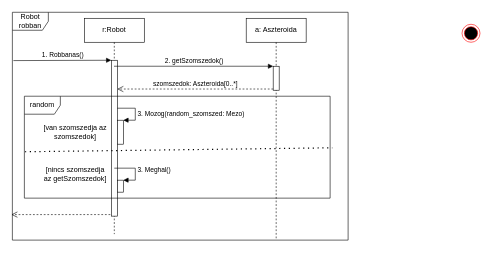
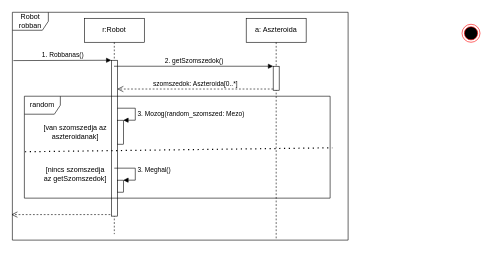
  <mxCell id="0" />
  <mxCell id="1" parent="0" />
  <mxCell id="2" value="Robot robban" style="shape=umlFrame;whiteSpace=wrap;html=1;" vertex="1" parent="1"><mxGeometry x="20" y="20" width="560" height="380" as="geometry" /></mxCell>
  <mxCell id="3" value="r:Robot" style="shape=umlLifeline;perimeter=lifelinePerimeter;whiteSpace=wrap;html=1;container=1;collapsible=0;recursiveResize=0;outlineConnect=0;" parent="1" vertex="1"><mxGeometry x="140" y="30" width="100" height="360" as="geometry" /></mxCell>
  <mxCell id="4" value="" style="html=1;points=[];perimeter=orthogonalPerimeter;" parent="3" vertex="1"><mxGeometry x="45" y="70" width="10" height="260" as="geometry" /></mxCell>
  <mxCell id="5" value="" style="html=1;points=[];perimeter=orthogonalPerimeter;" parent="3" vertex="1"><mxGeometry x="55" y="170" width="10" height="40" as="geometry" /></mxCell>
  <mxCell id="6" value="3. Mozog(random_szomszed: Mezo)" style="edgeStyle=orthogonalEdgeStyle;html=1;align=left;spacingLeft=2;endArrow=block;rounded=0;entryX=1;entryY=0;" parent="3" source="4" target="5" edge="1"><mxGeometry x="0.143" relative="1" as="geometry"><mxPoint x="60" y="150" as="sourcePoint" /><Array as="points"><mxPoint x="85" y="150" /><mxPoint x="85" y="170" /></Array><mxPoint as="offset" /></mxGeometry></mxCell>
  <mxCell id="7" value="" style="html=1;points=[];perimeter=orthogonalPerimeter;" parent="3" vertex="1"><mxGeometry x="55" y="270" width="10" height="20" as="geometry" /></mxCell>
  <mxCell id="8" value="3. Meghal()" style="edgeStyle=orthogonalEdgeStyle;html=1;align=left;spacingLeft=2;endArrow=block;rounded=0;entryX=1;entryY=0;" parent="3" target="7" edge="1"><mxGeometry relative="1" as="geometry"><mxPoint x="50" y="250" as="sourcePoint" /><Array as="points"><mxPoint x="85" y="250" /></Array></mxGeometry></mxCell>
  <mxCell id="9" value="a: Aszteroida" style="shape=umlLifeline;perimeter=lifelinePerimeter;whiteSpace=wrap;html=1;container=1;collapsible=0;recursiveResize=0;outlineConnect=0;" parent="1" vertex="1"><mxGeometry x="410" y="30" width="100" height="370" as="geometry" /></mxCell>
  <mxCell id="10" value="" style="html=1;points=[];perimeter=orthogonalPerimeter;" parent="9" vertex="1"><mxGeometry x="45" y="80" width="10" height="40" as="geometry" /></mxCell>
  <mxCell id="11" value="2. getSzomszedok()" style="html=1;verticalAlign=bottom;endArrow=block;entryX=0;entryY=0;" parent="1" source="3" target="10" edge="1"><mxGeometry relative="1" as="geometry"><mxPoint x="385" y="110" as="sourcePoint" /></mxGeometry></mxCell>
  <mxCell id="12" value="szomszedok: Aszteroida[0..*]" style="html=1;verticalAlign=bottom;endArrow=open;dashed=1;endSize=8;exitX=0;exitY=0.95;" parent="1" source="10" target="4" edge="1"><mxGeometry relative="1" as="geometry"><mxPoint x="385" y="186" as="targetPoint" /></mxGeometry></mxCell>
  <mxCell id="13" value="random" style="shape=umlFrame;whiteSpace=wrap;html=1;" parent="1" vertex="1"><mxGeometry x="40" y="160" width="510" height="170" as="geometry" /></mxCell>
  <mxCell id="14" value="" style="endArrow=none;dashed=1;html=1;dashPattern=1 3;strokeWidth=2;exitX=0.002;exitY=0.545;exitDx=0;exitDy=0;exitPerimeter=0;entryX=1.007;entryY=0.506;entryDx=0;entryDy=0;entryPerimeter=0;" parent="1" source="13" target="13" edge="1"><mxGeometry width="50" height="50" relative="1" as="geometry"><mxPoint x="90" y="280" as="sourcePoint" /><mxPoint x="140" y="230" as="targetPoint" /></mxGeometry></mxCell>
- <mxCell id="15" value="[van szomszedja az szomszedok]" style="text;html=1;strokeColor=none;fillColor=none;align=center;verticalAlign=middle;whiteSpace=wrap;rounded=0;" parent="1" vertex="1"><mxGeometry x="70" y="210" width="110" height="20" as="geometry" /></mxCell>
+ <mxCell id="15" value="[van szomszedja az aszteroidanak]" style="text;html=1;strokeColor=none;fillColor=none;align=center;verticalAlign=middle;whiteSpace=wrap;rounded=0;" parent="1" vertex="1"><mxGeometry x="70" y="210" width="110" height="20" as="geometry" /></mxCell>
  <mxCell id="16" value="[nincs szomszedja az getSzomszedok]" style="text;html=1;strokeColor=none;fillColor=none;align=center;verticalAlign=middle;whiteSpace=wrap;rounded=0;" parent="1" vertex="1"><mxGeometry x="70" y="280" width="110" height="20" as="geometry" /></mxCell>
  <mxCell id="17" value="" style="ellipse;html=1;shape=endState;fillColor=#000000;strokeColor=#ff0000;" parent="1" vertex="1"><mxGeometry x="770" y="40" width="30" height="30" as="geometry" /></mxCell>
  <mxCell id="18" value="1. Robbanas()" style="html=1;verticalAlign=bottom;endArrow=block;entryX=0;entryY=0;exitX=0.003;exitY=0.212;exitDx=0;exitDy=0;exitPerimeter=0;" parent="1" target="4" edge="1" source="2"><mxGeometry relative="1" as="geometry"><mxPoint x="100" y="100" as="sourcePoint" /></mxGeometry></mxCell>
  <mxCell id="19" value="" style="html=1;verticalAlign=bottom;endArrow=open;dashed=1;endSize=8;exitX=-0.167;exitY=0.99;exitDx=0;exitDy=0;exitPerimeter=0;entryX=-0.003;entryY=0.888;entryDx=0;entryDy=0;entryPerimeter=0;" parent="1" source="4" edge="1" target="2"><mxGeometry x="0.192" y="-61" relative="1" as="geometry"><mxPoint x="80" y="357" as="targetPoint" /><mxPoint as="offset" /></mxGeometry></mxCell>
